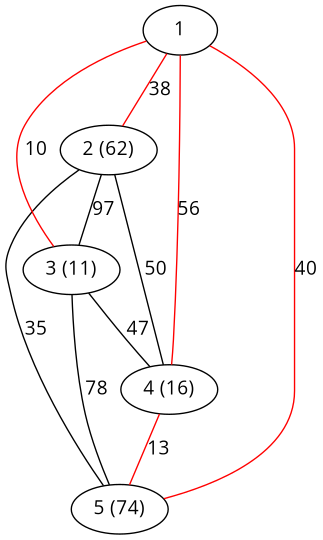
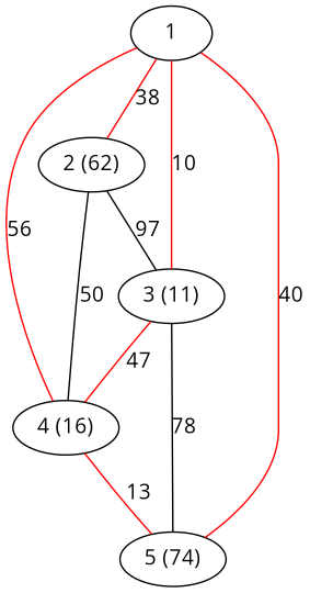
  graph {
    fontname="Open Sans"
    node [fontname="Open Sans"]
    edge [color=black fontname="Open Sans"]
    n1 [label="2 (62)"]
    n2 [label="3 (11)"]
    n3 [label="4 (16)"]
    n4 [label="5 (74)"]
    1
    n1 -- n2 [label=97]
    n1 -- n3 [label=50]
-   n1 -- n4 [label=35]
-   n2 -- n3 [label=47]
+   n2 -- n3 [color=red label=47]
    n2 -- n4 [label=78]
    n3 -- n4 [color=red label=13]
    1 -- n1 [color=red label=38]
    1 -- n2 [color=red label=10]
    1 -- n3 [color=red label=56]
    1 -- n4 [color=red label=40]
  }
